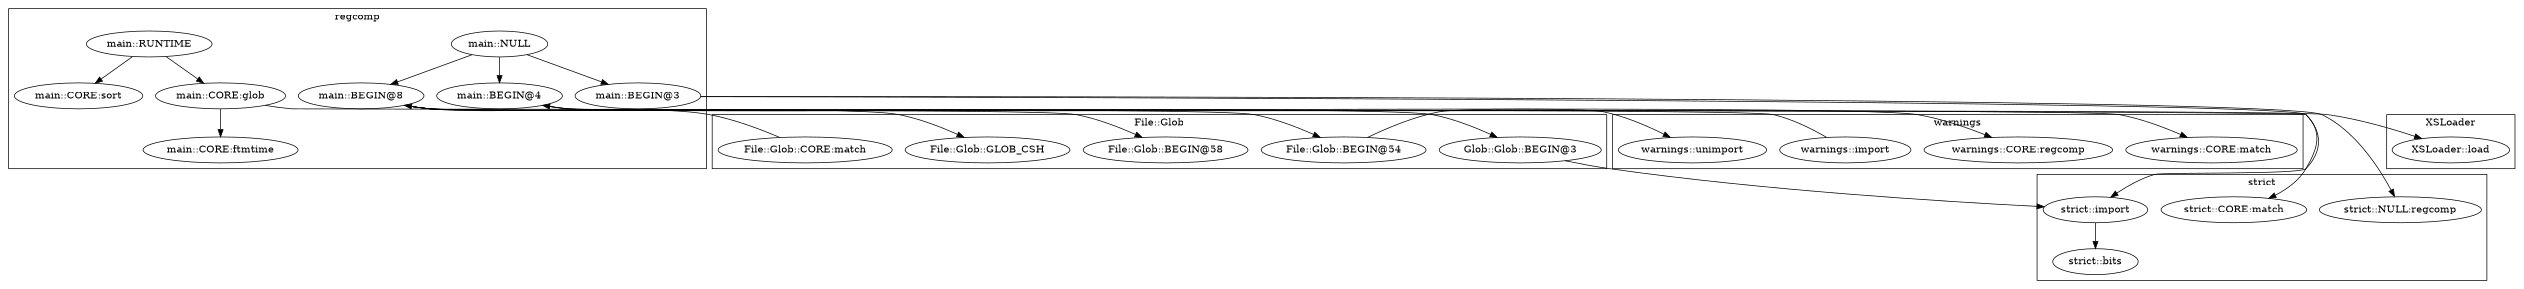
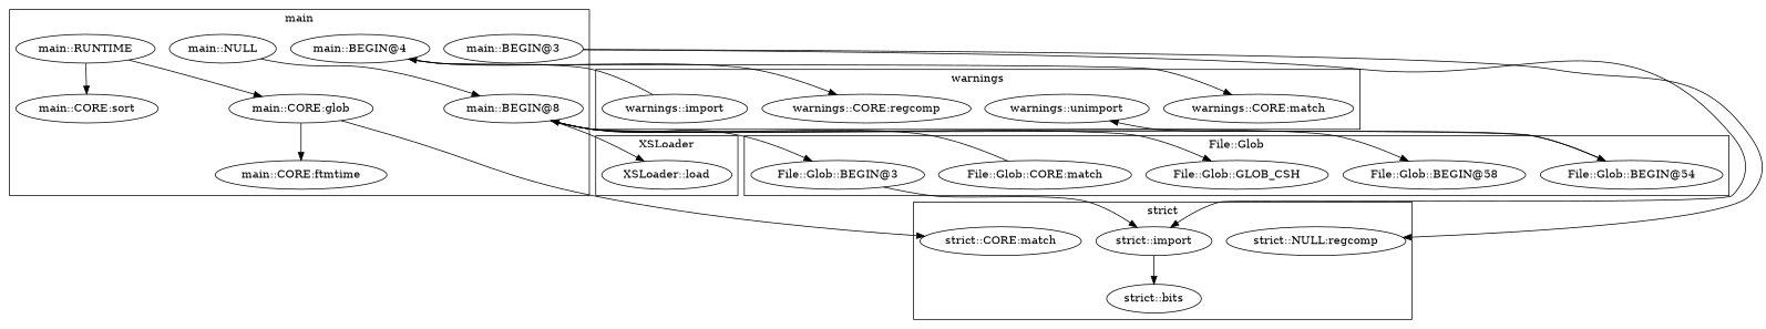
  digraph {
    "File::Glob::BEGIN@58"
    "File::Glob::GLOB_CSH"
    "File::Glob::CORE:match"
-   "File::Glob::BEGIN@3" [label="Glob::Glob::BEGIN@3"]
+   "File::Glob::BEGIN@3"
    "File::Glob::BEGIN@54"
    "XSLoader::load"
    "strict::import"
    n8 [label="strict::NULL:regcomp"]
    "strict::CORE:match"
    "strict::bits"
    "warnings::CORE:match"
    "warnings::unimport"
    "warnings::CORE:regcomp"
    "warnings::import"
    "main::NULL"
    "main::BEGIN@3"
    "main::CORE:glob"
    "main::CORE:sort"
    "main::CORE:ftmtime"
    "main::BEGIN@8"
    "main::BEGIN@4"
    "main::RUNTIME"
    subgraph cluster_1 {
      label="File::Glob"
      "File::Glob::BEGIN@58"
      "File::Glob::GLOB_CSH"
      "File::Glob::CORE:match"
      "File::Glob::BEGIN@3"
      "File::Glob::BEGIN@54"
    }
    subgraph cluster_2 {
      label=XSLoader
      "XSLoader::load"
    }
    subgraph cluster_3 {
      label="strict"
      "strict::import"
      n8
      "strict::CORE:match"
      "strict::bits"
    }
    subgraph cluster_4 {
      label=warnings
      "warnings::CORE:match"
      "warnings::unimport"
      "warnings::CORE:regcomp"
      "warnings::import"
    }
    subgraph cluster_5 {
-     label=regcomp
+     label=main
      "main::NULL"
      "main::BEGIN@3"
      "main::CORE:glob"
      "main::CORE:sort"
      "main::CORE:ftmtime"
      "main::BEGIN@8"
      "main::BEGIN@4"
      "main::RUNTIME"
    }
    "File::Glob::CORE:match" -> "main::BEGIN@8"
    "File::Glob::BEGIN@3" -> "strict::import"
    "File::Glob::BEGIN@54" -> "warnings::unimport"
    "strict::import" -> "strict::bits"
    "warnings::import" -> "main::BEGIN@4"
-   "main::NULL" -> "main::BEGIN@3"
    "main::NULL" -> "main::BEGIN@8"
-   "main::NULL" -> "main::BEGIN@4"
    "main::BEGIN@3" -> "strict::import"
    "main::BEGIN@3" -> n8
    "main::CORE:glob" -> "strict::CORE:match"
    "main::CORE:glob" -> "main::CORE:ftmtime"
    "main::BEGIN@8" -> "File::Glob::BEGIN@58"
    "main::BEGIN@8" -> "File::Glob::GLOB_CSH"
    "main::BEGIN@8" -> "File::Glob::BEGIN@3"
    "main::BEGIN@8" -> "File::Glob::BEGIN@54"
    "main::BEGIN@8" -> "XSLoader::load"
    "main::BEGIN@4" -> "warnings::CORE:match"
    "main::BEGIN@4" -> "warnings::CORE:regcomp"
    "main::RUNTIME" -> "main::CORE:glob"
    "main::RUNTIME" -> "main::CORE:sort"
  }
